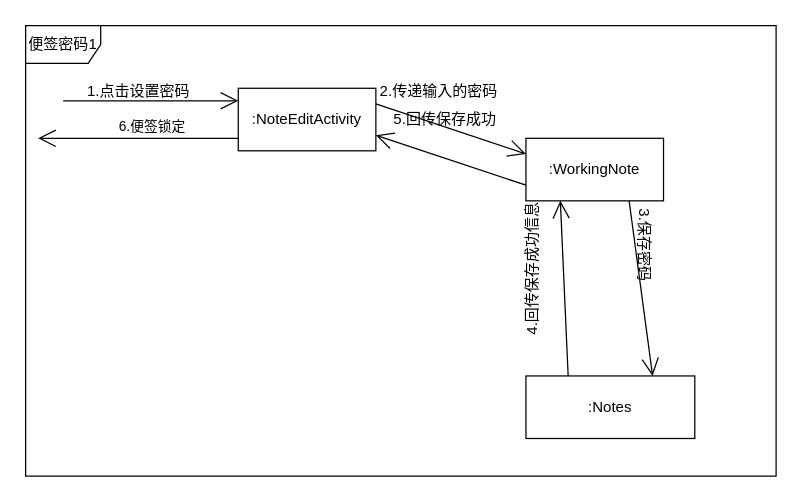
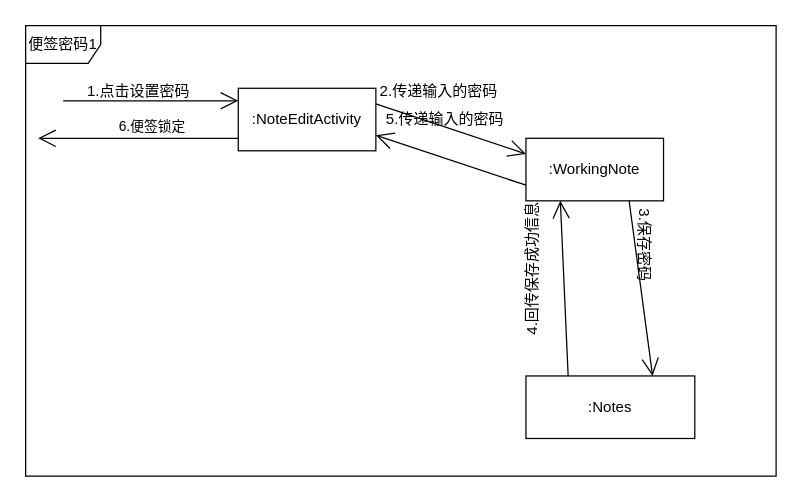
  <mxCell id="0" style=";html=1;" />
  <mxCell id="1" style=";html=1;" parent="0" />
  <mxCell id="2" value="便签密码1" style="shape=umlFrame;whiteSpace=wrap;html=1;pointerEvents=0;" parent="1" vertex="1"><mxGeometry x="20" y="20" width="600" height="360" as="geometry" /></mxCell>
  <mxCell id="3" value=":NoteEditActivity" style="html=1;whiteSpace=wrap;" parent="1" vertex="1"><mxGeometry x="190" y="70" width="110" height="50" as="geometry" /></mxCell>
  <mxCell id="4" value="" style="endArrow=open;endFill=1;endSize=12;html=1;rounded=0;" parent="1" edge="1"><mxGeometry width="160" relative="1" as="geometry"><mxPoint x="50" y="80" as="sourcePoint" /><mxPoint x="190" y="80" as="targetPoint" /></mxGeometry></mxCell>
  <mxCell id="5" value="1.点击设置密码" style="text;html=1;align=center;verticalAlign=middle;resizable=0;points=[];autosize=1;strokeColor=none;fillColor=none;" parent="1" vertex="1"><mxGeometry x="55" y="58" width="110" height="30" as="geometry" /></mxCell>
  <mxCell id="6" value="" style="endArrow=open;endFill=1;endSize=12;html=1;rounded=0;" parent="1" edge="1"><mxGeometry width="160" relative="1" as="geometry"><mxPoint x="190" y="110" as="sourcePoint" /><mxPoint x="30" y="110" as="targetPoint" /></mxGeometry></mxCell>
  <mxCell id="7" value="6.便签锁定" style="edgeLabel;html=1;align=center;verticalAlign=middle;resizable=0;points=[];" parent="6" vertex="1" connectable="0"><mxGeometry x="0.209" y="1" relative="1" as="geometry"><mxPoint x="27" y="-11" as="offset" /></mxGeometry></mxCell>
  <mxCell id="8" value="" style="endArrow=open;endFill=1;endSize=12;html=1;rounded=0;entryX=0;entryY=0.25;entryDx=0;entryDy=0;exitX=1;exitY=0.25;exitDx=0;exitDy=0;" parent="1" source="3" target="9" edge="1"><mxGeometry width="160" relative="1" as="geometry"><mxPoint x="300" y="94.57" as="sourcePoint" /><mxPoint x="460" y="94.57" as="targetPoint" /></mxGeometry></mxCell>
  <mxCell id="9" value=":WorkingNote" style="html=1;whiteSpace=wrap;" parent="1" vertex="1"><mxGeometry x="420" y="110" width="110" height="50" as="geometry" /></mxCell>
  <mxCell id="10" value="2.传递输入的密码" style="text;html=1;align=center;verticalAlign=middle;resizable=0;points=[];autosize=1;strokeColor=none;fillColor=none;" parent="1" vertex="1"><mxGeometry x="290" y="58" width="120" height="30" as="geometry" /></mxCell>
  <mxCell id="11" value="" style="endArrow=open;endFill=1;endSize=12;html=1;rounded=0;exitX=0;exitY=0.75;exitDx=0;exitDy=0;entryX=1;entryY=0.75;entryDx=0;entryDy=0;" parent="1" source="9" target="3" edge="1"><mxGeometry width="160" relative="1" as="geometry"><mxPoint x="290" y="150" as="sourcePoint" /><mxPoint x="450" y="150" as="targetPoint" /></mxGeometry></mxCell>
  <mxCell id="12" value=":Notes" style="html=1;whiteSpace=wrap;" parent="1" vertex="1"><mxGeometry x="420" y="300" width="135" height="50" as="geometry" /></mxCell>
  <mxCell id="13" value="" style="endArrow=open;endFill=1;endSize=12;html=1;rounded=0;exitX=0.75;exitY=1;exitDx=0;exitDy=0;entryX=0.75;entryY=0;entryDx=0;entryDy=0;" parent="1" source="9" target="12" edge="1"><mxGeometry width="160" relative="1" as="geometry"><mxPoint x="240" y="240" as="sourcePoint" /><mxPoint x="400" y="240" as="targetPoint" /></mxGeometry></mxCell>
  <mxCell id="14" value="3.保存密码" style="text;html=1;align=center;verticalAlign=middle;resizable=0;points=[];autosize=1;strokeColor=none;fillColor=none;rotation=90;" parent="1" vertex="1"><mxGeometry x="475" y="180" width="80" height="30" as="geometry" /></mxCell>
  <mxCell id="15" value="" style="endArrow=open;endFill=1;endSize=12;html=1;rounded=0;exitX=0.25;exitY=0;exitDx=0;exitDy=0;entryX=0.25;entryY=1;entryDx=0;entryDy=0;" parent="1" source="12" target="9" edge="1"><mxGeometry width="160" relative="1" as="geometry"><mxPoint x="340" y="190" as="sourcePoint" /><mxPoint x="500" y="190" as="targetPoint" /></mxGeometry></mxCell>
  <mxCell id="16" value="4.回传保存成功信息" style="text;html=1;align=center;verticalAlign=middle;resizable=0;points=[];autosize=1;strokeColor=none;fillColor=none;rotation=-90;" parent="1" vertex="1"><mxGeometry x="360" y="200" width="130" height="30" as="geometry" /></mxCell>
- <mxCell id="17" value="5.回传保存成功" style="text;html=1;align=center;verticalAlign=middle;resizable=0;points=[];autosize=1;strokeColor=none;fillColor=none;" parent="1" vertex="1"><mxGeometry x="300" y="80" width="110" height="30" as="geometry" /></mxCell>
+ <mxCell id="17" value="5.传递输入的密码" style="text;html=1;align=center;verticalAlign=middle;resizable=0;points=[];autosize=1;strokeColor=none;fillColor=none;" parent="1" vertex="1"><mxGeometry x="300" y="80" width="110" height="30" as="geometry" /></mxCell>
